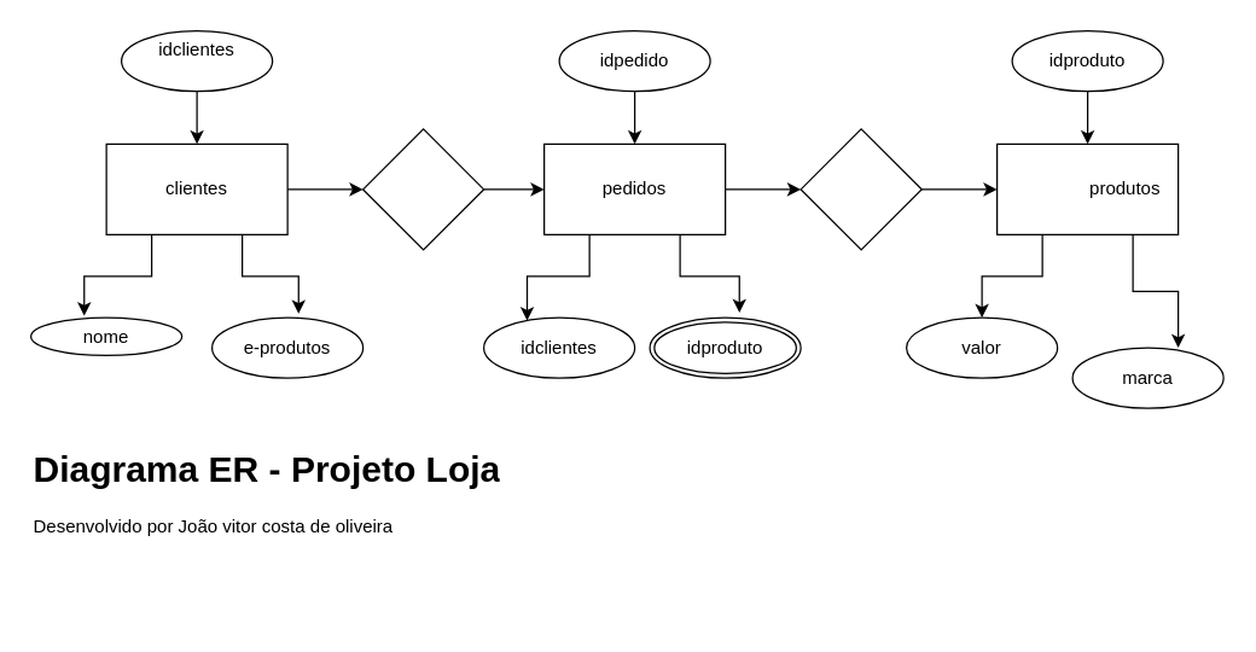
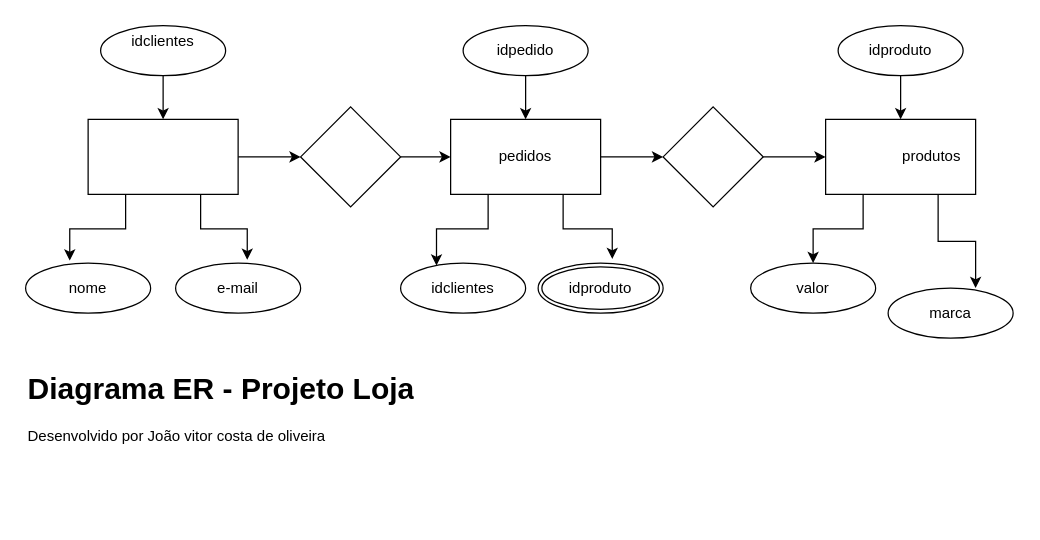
  <mxCell id="0" />
  <mxCell id="1" parent="0" />
  <mxCell id="2" style="edgeStyle=orthogonalEdgeStyle;rounded=0;orthogonalLoop=1;jettySize=auto;html=1;exitX=1;exitY=0.5;exitDx=0;exitDy=0;entryX=0;entryY=0.5;entryDx=0;entryDy=0;" edge="1" parent="1" source="3" target="11"><mxGeometry relative="1" as="geometry" /></mxCell>
  <mxCell id="3" value="" style="rounded=0;whiteSpace=wrap;html=1;" vertex="1" parent="1"><mxGeometry x="360" y="95" width="120" height="60" as="geometry" /></mxCell>
  <mxCell id="4" style="edgeStyle=orthogonalEdgeStyle;rounded=0;orthogonalLoop=1;jettySize=auto;html=1;exitX=1;exitY=0.5;exitDx=0;exitDy=0;entryX=0;entryY=0.5;entryDx=0;entryDy=0;" edge="1" parent="1" source="5" target="9"><mxGeometry relative="1" as="geometry" /></mxCell>
  <mxCell id="5" value="" style="rounded=0;whiteSpace=wrap;html=1;" vertex="1" parent="1"><mxGeometry x="70" y="95" width="120" height="60" as="geometry" /></mxCell>
  <mxCell id="6" style="edgeStyle=orthogonalEdgeStyle;rounded=0;orthogonalLoop=1;jettySize=auto;html=1;exitX=0.25;exitY=1;exitDx=0;exitDy=0;" edge="1" parent="1" source="7" target="25"><mxGeometry relative="1" as="geometry" /></mxCell>
  <mxCell id="7" value="" style="rounded=0;whiteSpace=wrap;html=1;" vertex="1" parent="1"><mxGeometry x="660" y="95" width="120" height="60" as="geometry" /></mxCell>
  <mxCell id="8" style="edgeStyle=orthogonalEdgeStyle;rounded=0;orthogonalLoop=1;jettySize=auto;html=1;exitX=1;exitY=0.5;exitDx=0;exitDy=0;entryX=0;entryY=0.5;entryDx=0;entryDy=0;" edge="1" parent="1" source="9" target="3"><mxGeometry relative="1" as="geometry"><mxPoint x="330" y="125" as="targetPoint" /><Array as="points" /></mxGeometry></mxCell>
  <mxCell id="9" value="" style="rhombus;whiteSpace=wrap;html=1;" vertex="1" parent="1"><mxGeometry x="240" y="85" width="80" height="80" as="geometry" /></mxCell>
  <mxCell id="10" style="edgeStyle=orthogonalEdgeStyle;rounded=0;orthogonalLoop=1;jettySize=auto;html=1;exitX=1;exitY=0.5;exitDx=0;exitDy=0;entryX=0;entryY=0.5;entryDx=0;entryDy=0;" edge="1" parent="1" source="11" target="7"><mxGeometry relative="1" as="geometry" /></mxCell>
  <mxCell id="11" value="" style="rhombus;whiteSpace=wrap;html=1;" vertex="1" parent="1"><mxGeometry x="530" y="85" width="80" height="80" as="geometry" /></mxCell>
- <mxCell id="12" value="clientes" style="text;html=1;align=center;verticalAlign=middle;whiteSpace=wrap;rounded=0;" vertex="1" parent="1"><mxGeometry x="100" y="110" width="60" height="30" as="geometry" /></mxCell>
  <mxCell id="13" value="pedidos" style="text;html=1;align=center;verticalAlign=middle;whiteSpace=wrap;rounded=0;" vertex="1" parent="1"><mxGeometry x="390" y="110" width="60" height="30" as="geometry" /></mxCell>
  <mxCell id="14" value="produtos" style="text;html=1;align=center;verticalAlign=middle;whiteSpace=wrap;rounded=0;" vertex="1" parent="1"><mxGeometry x="715" y="110" width="60" height="30" as="geometry" /></mxCell>
  <mxCell id="15" style="edgeStyle=orthogonalEdgeStyle;rounded=0;orthogonalLoop=1;jettySize=auto;html=1;exitX=0.5;exitY=1;exitDx=0;exitDy=0;entryX=0.5;entryY=0;entryDx=0;entryDy=0;" edge="1" parent="1" source="16" target="5"><mxGeometry relative="1" as="geometry" /></mxCell>
  <mxCell id="16" value="idclientes&lt;div&gt;&lt;br&gt;&lt;/div&gt;" style="ellipse;whiteSpace=wrap;html=1;align=center;" vertex="1" parent="1"><mxGeometry x="80" y="20" width="100" height="40" as="geometry" /></mxCell>
- <mxCell id="17" value="nome" style="ellipse;whiteSpace=wrap;html=1;align=center;" vertex="1" parent="1"><mxGeometry x="20" y="210" width="100" height="25" as="geometry" /></mxCell>
- <mxCell id="18" value="e-produtos" style="ellipse;whiteSpace=wrap;html=1;align=center;" vertex="1" parent="1"><mxGeometry x="140" y="210" width="100" height="40" as="geometry" /></mxCell>
+ <mxCell id="17" value="nome" style="ellipse;whiteSpace=wrap;html=1;align=center;" vertex="1" parent="1"><mxGeometry x="20" y="210" width="100" height="40" as="geometry" /></mxCell>
+ <mxCell id="18" value="e-mail" style="ellipse;whiteSpace=wrap;html=1;align=center;" vertex="1" parent="1"><mxGeometry x="140" y="210" width="100" height="40" as="geometry" /></mxCell>
  <mxCell id="19" style="edgeStyle=orthogonalEdgeStyle;rounded=0;orthogonalLoop=1;jettySize=auto;html=1;exitX=0.5;exitY=1;exitDx=0;exitDy=0;entryX=0.5;entryY=0;entryDx=0;entryDy=0;" edge="1" parent="1" source="20" target="3"><mxGeometry relative="1" as="geometry" /></mxCell>
  <mxCell id="20" value="idpedido" style="ellipse;whiteSpace=wrap;html=1;align=center;" vertex="1" parent="1"><mxGeometry x="370" y="20" width="100" height="40" as="geometry" /></mxCell>
  <mxCell id="21" value="idclientes" style="ellipse;whiteSpace=wrap;html=1;align=center;" vertex="1" parent="1"><mxGeometry x="320" y="210" width="100" height="40" as="geometry" /></mxCell>
  <mxCell id="22" value="idproduto" style="ellipse;shape=doubleEllipse;margin=3;whiteSpace=wrap;html=1;align=center;" vertex="1" parent="1"><mxGeometry x="430" y="210" width="100" height="40" as="geometry" /></mxCell>
  <mxCell id="23" style="edgeStyle=orthogonalEdgeStyle;rounded=0;orthogonalLoop=1;jettySize=auto;html=1;exitX=0.5;exitY=1;exitDx=0;exitDy=0;entryX=0.5;entryY=0;entryDx=0;entryDy=0;" edge="1" parent="1" source="24" target="7"><mxGeometry relative="1" as="geometry" /></mxCell>
  <mxCell id="24" value="idproduto" style="ellipse;whiteSpace=wrap;html=1;align=center;" vertex="1" parent="1"><mxGeometry x="670" y="20" width="100" height="40" as="geometry" /></mxCell>
  <mxCell id="25" value="valor" style="ellipse;whiteSpace=wrap;html=1;align=center;" vertex="1" parent="1"><mxGeometry x="600" y="210" width="100" height="40" as="geometry" /></mxCell>
  <mxCell id="26" value="marca" style="ellipse;whiteSpace=wrap;html=1;align=center;" vertex="1" parent="1"><mxGeometry x="710" y="230" width="100" height="40" as="geometry" /></mxCell>
  <mxCell id="27" value="&lt;h1 style=&quot;margin-top: 0px;&quot;&gt;Diagrama ER - Projeto Loja&lt;/h1&gt;&lt;p&gt;Desenvolvido por João vitor costa de oliveira&lt;/p&gt;" style="text;html=1;whiteSpace=wrap;overflow=hidden;rounded=0;" vertex="1" parent="1"><mxGeometry x="20" y="290" width="420" height="120" as="geometry" /></mxCell>
  <mxCell id="28" style="edgeStyle=orthogonalEdgeStyle;rounded=0;orthogonalLoop=1;jettySize=auto;html=1;exitX=0.75;exitY=1;exitDx=0;exitDy=0;entryX=0.7;entryY=0;entryDx=0;entryDy=0;entryPerimeter=0;" edge="1" parent="1" source="7" target="26"><mxGeometry relative="1" as="geometry" /></mxCell>
  <mxCell id="29" style="edgeStyle=orthogonalEdgeStyle;rounded=0;orthogonalLoop=1;jettySize=auto;html=1;exitX=0.25;exitY=1;exitDx=0;exitDy=0;entryX=0.287;entryY=0.05;entryDx=0;entryDy=0;entryPerimeter=0;" edge="1" parent="1" source="3" target="21"><mxGeometry relative="1" as="geometry" /></mxCell>
  <mxCell id="30" style="edgeStyle=orthogonalEdgeStyle;rounded=0;orthogonalLoop=1;jettySize=auto;html=1;exitX=0.75;exitY=1;exitDx=0;exitDy=0;entryX=0.593;entryY=-0.083;entryDx=0;entryDy=0;entryPerimeter=0;" edge="1" parent="1" source="3" target="22"><mxGeometry relative="1" as="geometry" /></mxCell>
  <mxCell id="31" style="edgeStyle=orthogonalEdgeStyle;rounded=0;orthogonalLoop=1;jettySize=auto;html=1;exitX=0.25;exitY=1;exitDx=0;exitDy=0;entryX=0.353;entryY=-0.05;entryDx=0;entryDy=0;entryPerimeter=0;" edge="1" parent="1" source="5" target="17"><mxGeometry relative="1" as="geometry" /></mxCell>
  <mxCell id="32" style="edgeStyle=orthogonalEdgeStyle;rounded=0;orthogonalLoop=1;jettySize=auto;html=1;exitX=0.75;exitY=1;exitDx=0;exitDy=0;entryX=0.573;entryY=-0.067;entryDx=0;entryDy=0;entryPerimeter=0;" edge="1" parent="1" source="5" target="18"><mxGeometry relative="1" as="geometry" /></mxCell>
